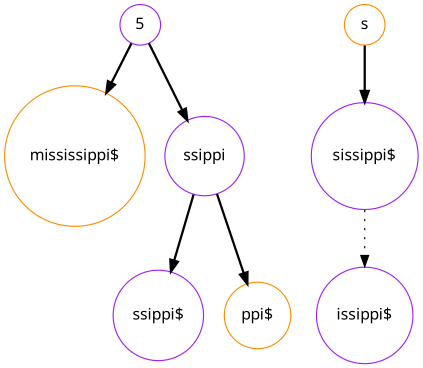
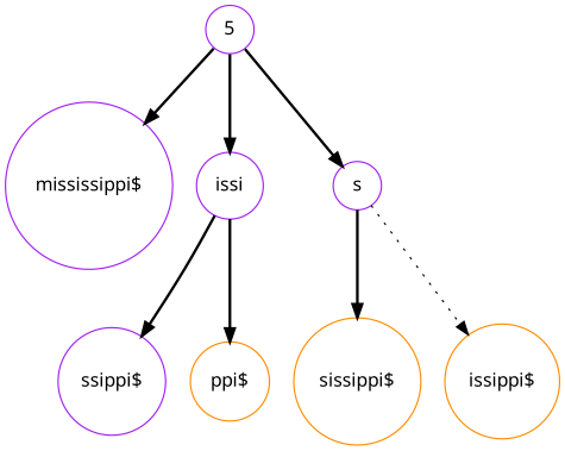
  digraph {
    fontname="Noto Sans"
    node [color=purple fontname="Noto Sans" shape=circle]
    edge [fontname="Noto Sans" style=bold]
-   n1 [color=darkorange label="mississippi$\n"]
+   n1 [label="mississippi$\n"]
    n2 [label=5]
-   n3 [label=ssippi]
-   n4 [color=darkorange label=s]
+   n3 [label=issi]
+   n4 [label=s]
    n5 [label="ssippi$\n"]
    n6 [color=darkorange label="ppi$\n"]
-   n7 [label="sissippi$\n"]
-   n8 [label="issippi$\n"]
+   n7 [color=darkorange label="sissippi$\n"]
+   n8 [color=darkorange label="issippi$\n"]
    n2 -> n1
    n2 -> n3
+   n2 -> n4
    n3 -> n5
    n3 -> n6
    n4 -> n7
-   n7 -> n8 [style=dotted]
+   n4 -> n8 [style=dotted]
  }
